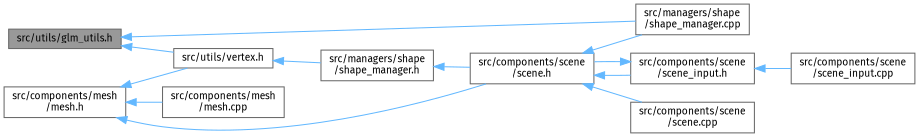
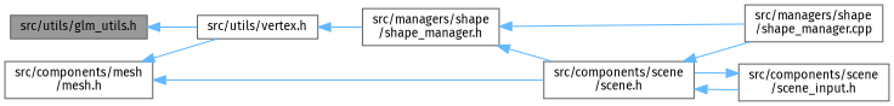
  digraph {
    fontname="Fira Sans"
    rankdir=LR
    node [color=grey40 fillcolor=white fontname="Fira Sans" fontsize=10 shape=box style=filled]
    edge [color=steelblue1 dir=back fontname="Fira Sans" fontsize=10 labelfontname=Helvetica labelfontsize=10 style=solid]
    n1 [color=gray40 fillcolor=grey60 fontcolor=black height=0.2 label="src/utils/glm_utils.h" width=0.4]
    n2 [height=0.2 label="src/utils/vertex.h" width=0.4]
    n3 [height=0.2 label="src/managers/shape\l/shape_manager.h" width=0.4]
    n4 [height=0.2 label="src/components/mesh\l/mesh.h" width=0.4]
-   n5 [height=0.2 label="src/components/mesh\l/mesh.cpp" width=0.4]
    n6 [height=0.2 label="src/components/scene\l/scene.h" width=0.4]
    n7 [height=0.2 label="src/managers/shape\l/shape_manager.cpp" width=0.4]
-   n8 [height=0.2 label="src/components/scene\l/scene.cpp" width=0.4]
    n9 [height=0.2 label="src/components/scene\l/scene_input.h" width=0.4]
-   n10 [height=0.2 label="src/components/scene\l/scene_input.cpp" width=0.4]
    n1 -> n2
    n2 -> n3
    n3 -> n6
-   n1 -> n7
+   n3 -> n7
    n4 -> n2
-   n4 -> n5
    n4 -> n6
    n6 -> n7
-   n6 -> n8
    n6 -> n9
    n9 -> n6
-   n9 -> n10
  }
